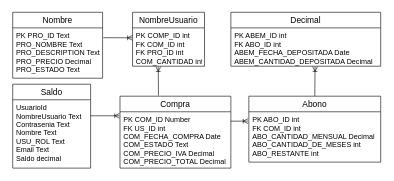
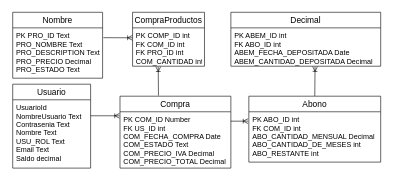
  <mxCell id="0" />
  <mxCell id="1" parent="0" />
  <mxCell id="2" style="edgeStyle=none;orthogonalLoop=1;jettySize=auto;html=1;exitX=1;exitY=0.234;exitDx=0;exitDy=0;entryX=-0.004;entryY=0.071;entryDx=0;entryDy=0;entryPerimeter=0;endArrow=ERoneToMany;fontSize=12;exitPerimeter=0;" edge="1" parent="1" source="11" target="15"><mxGeometry relative="1" as="geometry" /></mxCell>
  <mxCell id="3" style="edgeStyle=none;orthogonalLoop=1;jettySize=auto;html=1;exitX=0.347;exitY=-0.009;exitDx=0;exitDy=0;entryX=0.357;entryY=1.012;entryDx=0;entryDy=0;entryPerimeter=0;endArrow=ERoneToMany;fontSize=12;exitPerimeter=0;" edge="1" parent="1" source="14" target="9"><mxGeometry relative="1" as="geometry" /></mxCell>
  <mxCell id="4" style="edgeStyle=none;orthogonalLoop=1;jettySize=auto;html=1;exitX=1.009;exitY=0.195;exitDx=0;exitDy=0;entryX=-0.002;entryY=0.259;entryDx=0;entryDy=0;entryPerimeter=0;endArrow=ERoneToMany;fontSize=12;exitPerimeter=0;" edge="1" parent="1" source="7" target="9"><mxGeometry relative="1" as="geometry" /></mxCell>
  <mxCell id="5" style="edgeStyle=none;orthogonalLoop=1;jettySize=auto;html=1;exitX=0.999;exitY=0.167;exitDx=0;exitDy=0;entryX=-0.006;entryY=0.186;entryDx=0;entryDy=0;endArrow=ERoneToMany;fontSize=12;exitPerimeter=0;entryPerimeter=0;" edge="1" parent="1" source="15" target="18"><mxGeometry relative="1" as="geometry" /></mxCell>
  <mxCell id="6" value="Nombre" style="swimlane;fontStyle=0;childLayout=stackLayout;horizontal=1;startSize=26;horizontalStack=0;resizeParent=1;resizeParentMax=0;resizeLast=0;collapsible=1;marginBottom=0;align=center;fontSize=14;" parent="1" vertex="1"><mxGeometry x="20" y="20" width="150" height="110" as="geometry" /></mxCell>
  <mxCell id="7" value="PK PRO_ID Text&#10;PRO_NOMBRE Text&#10;PRO_DESCRIPTION Text&#10;PRO_PRECIO Decimal&#10;PRO_ESTADO Text&#10;" style="text;strokeColor=none;fillColor=none;spacingLeft=4;spacingRight=4;overflow=hidden;rotatable=0;points=[[0,0.5],[1,0.5]];portConstraint=eastwest;fontSize=12;" parent="6" vertex="1"><mxGeometry y="26" width="150" height="84" as="geometry" /></mxCell>
- <mxCell id="8" value="NombreUsuario" style="swimlane;fontStyle=0;childLayout=stackLayout;horizontal=1;startSize=26;horizontalStack=0;resizeParent=1;resizeParentMax=0;resizeLast=0;collapsible=1;marginBottom=0;align=center;fontSize=14;" parent="1" vertex="1"><mxGeometry x="220" y="20" width="120" height="90" as="geometry" /></mxCell>
+ <mxCell id="8" value="CompraProductos" style="swimlane;fontStyle=0;childLayout=stackLayout;horizontal=1;startSize=26;horizontalStack=0;resizeParent=1;resizeParentMax=0;resizeLast=0;collapsible=1;marginBottom=0;align=center;fontSize=14;" parent="1" vertex="1"><mxGeometry x="220" y="20" width="120" height="90" as="geometry" /></mxCell>
  <mxCell id="9" value="PK COMP_ID int&#10;FK COM_ID int&#10;FK PRO_ID int&#10;COM_CANTIDAD int" style="text;strokeColor=none;fillColor=none;spacingLeft=4;spacingRight=4;overflow=hidden;rotatable=0;points=[[0,0.5],[1,0.5]];portConstraint=eastwest;fontSize=12;" parent="8" vertex="1"><mxGeometry y="26" width="120" height="64" as="geometry" /></mxCell>
- <mxCell id="10" value="Saldo" style="swimlane;fontStyle=0;childLayout=stackLayout;horizontal=1;startSize=26;horizontalStack=0;resizeParent=1;resizeParentMax=0;resizeLast=0;collapsible=1;marginBottom=0;align=center;fontSize=14;" parent="1" vertex="1"><mxGeometry x="20" y="140" width="130" height="140" as="geometry" /></mxCell>
+ <mxCell id="10" value="Usuario" style="swimlane;fontStyle=0;childLayout=stackLayout;horizontal=1;startSize=26;horizontalStack=0;resizeParent=1;resizeParentMax=0;resizeLast=0;collapsible=1;marginBottom=0;align=center;fontSize=14;" parent="1" vertex="1"><mxGeometry x="20" y="140" width="130" height="140" as="geometry" /></mxCell>
  <mxCell id="11" value="UsuarioId&#10;NombreUsuario Text&#10;Contrasenia Text&#10;Nombre Text&#10;USU_ROL Text&#10;Email Text&#10;Saldo decimal" style="text;strokeColor=none;fillColor=none;spacingLeft=4;spacingRight=4;overflow=hidden;rotatable=0;points=[[0,0.5],[1,0.5]];portConstraint=eastwest;fontSize=12;" parent="10" vertex="1"><mxGeometry y="26" width="130" height="114" as="geometry" /></mxCell>
  <mxCell id="12" value="Decimal" style="swimlane;fontStyle=0;childLayout=stackLayout;horizontal=1;startSize=26;horizontalStack=0;resizeParent=1;resizeParentMax=0;resizeLast=0;collapsible=1;marginBottom=0;align=center;fontSize=14;" parent="1" vertex="1"><mxGeometry x="384" y="20" width="250" height="90" as="geometry" /></mxCell>
  <mxCell id="13" value="PK ABEM_ID int&#10;FK ABO_ID int&#10;ABEM_FECHA_DEPOSITADA Date&#10;ABEM_CANTIDAD_DEPOSITADA Decimal" style="text;strokeColor=none;fillColor=none;spacingLeft=4;spacingRight=4;overflow=hidden;rotatable=0;points=[[0,0.5],[1,0.5]];portConstraint=eastwest;fontSize=12;" parent="12" vertex="1"><mxGeometry y="26" width="250" height="64" as="geometry" /></mxCell>
  <mxCell id="14" value="Compra" style="swimlane;fontStyle=0;childLayout=stackLayout;horizontal=1;startSize=26;horizontalStack=0;resizeParent=1;resizeParentMax=0;resizeLast=0;collapsible=1;marginBottom=0;align=center;fontSize=14;" parent="1" vertex="1"><mxGeometry x="199" y="160" width="185" height="120" as="geometry" /></mxCell>
  <mxCell id="15" value="PK COM_ID Number&#10;FK US_ID int&#10;COM_FECHA_COMPRA Date&#10;COM_ESTADO Text&#10;COM_PRECIO_IVA Decimal&#10;COM_PRECIO_TOTAL Decimal" style="text;strokeColor=none;fillColor=none;spacingLeft=4;spacingRight=4;overflow=hidden;rotatable=0;points=[[0,0.5],[1,0.5]];portConstraint=eastwest;fontSize=12;" parent="14" vertex="1"><mxGeometry y="26" width="185" height="94" as="geometry" /></mxCell>
  <mxCell id="16" style="edgeStyle=none;orthogonalLoop=1;jettySize=auto;html=1;exitX=0.5;exitY=0;exitDx=0;exitDy=0;entryX=0.562;entryY=1.01;entryDx=0;entryDy=0;entryPerimeter=0;endArrow=ERoneToMany;fontSize=12;" edge="1" parent="1" source="17" target="13"><mxGeometry relative="1" as="geometry" /></mxCell>
  <mxCell id="17" value="Abono" style="swimlane;fontStyle=0;childLayout=stackLayout;horizontal=1;startSize=26;horizontalStack=0;resizeParent=1;resizeParentMax=0;resizeLast=0;collapsible=1;marginBottom=0;align=center;fontSize=14;" parent="1" vertex="1"><mxGeometry x="414" y="160" width="220" height="110" as="geometry" /></mxCell>
  <mxCell id="18" value="PK ABO_ID int&#10;FK COM_ID int&#10;ABO_CANTIDAD_MENSUAL Decimal&#10;ABO_CANTIDAD_DE_MESES int&#10;ABO_RESTANTE int" style="text;strokeColor=none;fillColor=none;spacingLeft=4;spacingRight=4;overflow=hidden;rotatable=0;points=[[0,0.5],[1,0.5]];portConstraint=eastwest;fontSize=12;" parent="17" vertex="1"><mxGeometry y="26" width="220" height="84" as="geometry" /></mxCell>
